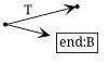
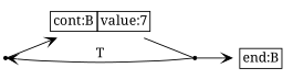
  digraph {
    rankdir=LR
    fontname="Noto Serif"
    node [shape=point fontname="Noto Serif"]
    edge [arrowhead=vee fontname="Noto Serif"]
    n0
+   n1 [label=<     <TABLE BORDER="0" CELLBORDER="1" CELLSPACING="0">       <TR><TD>cont:B</TD><TD>value:7</TD></TR>     </TABLE>   > shape=plaintext]
    n2
    n3 [label=<     <TABLE BORDER="0" CELLBORDER="1" CELLSPACING="0">       <TR><TD>end:B</TD></TR>     </TABLE>   > shape=plaintext]
+   n0 -> n1
+   n1 -> n2 [arrowhead=none]
    n2 -> n0 [label=T]
    n2 -> n3
  }
